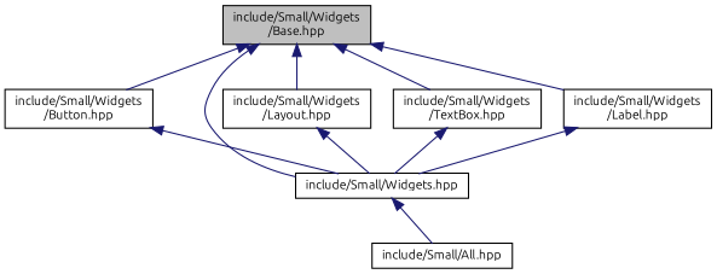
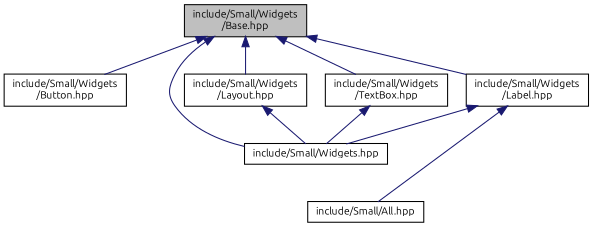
  digraph {
    fontname=Ubuntu
    node [color=black fillcolor=white fontname=Ubuntu fontsize=10 shape=record style=filled]
    edge [color=midnightblue dir=back fontname=Ubuntu fontsize=10 labelfontname=Helvetica labelfontsize=10 style=solid]
    n1 [fillcolor=grey75 fontcolor=black height=0.2 label="include/Small/Widgets\l/Base.hpp" width=0.4]
    n2 [height=0.2 label="include/Small/Widgets\l/Button.hpp" width=0.4]
    n3 [height=0.2 label="include/Small/Widgets.hpp" width=0.4]
    n4 [height=0.2 label="include/Small/Widgets\l/Label.hpp" width=0.4]
    n5 [height=0.2 label="include/Small/Widgets\l/Layout.hpp" width=0.4]
    n6 [height=0.2 label="include/Small/Widgets\l/TextBox.hpp" width=0.4]
    n7 [height=0.2 label="include/Small/All.hpp" width=0.4]
    n1 -> n2
    n1 -> n3
    n1 -> n4
    n1 -> n5
    n1 -> n6
-   n2 -> n3
-   n3 -> n7
+   n4 -> n7
    n4 -> n3
    n5 -> n3
    n6 -> n3
  }
